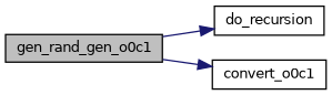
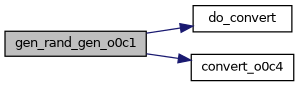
  digraph {
    rankdir=LR
    node [color=black fillcolor=white fontname=Helvetica fontsize=10 shape=record style=filled]
    edge [color=midnightblue fontname=Helvetica fontsize=10 labelfontname=Helvetica labelfontsize=10 style=solid]
    n1 [fillcolor=grey75 fontcolor=black height=0.2 label=gen_rand_gen_o0c1 width=0.4]
-   n2 [height=0.2 label=do_recursion width=0.4]
-   n3 [height=0.2 label=convert_o0c1 width=0.4]
+   n2 [height=0.2 label=do_convert width=0.4]
+   n3 [height=0.2 label=convert_o0c4 width=0.4]
    n1 -> n2
    n1 -> n3
  }
